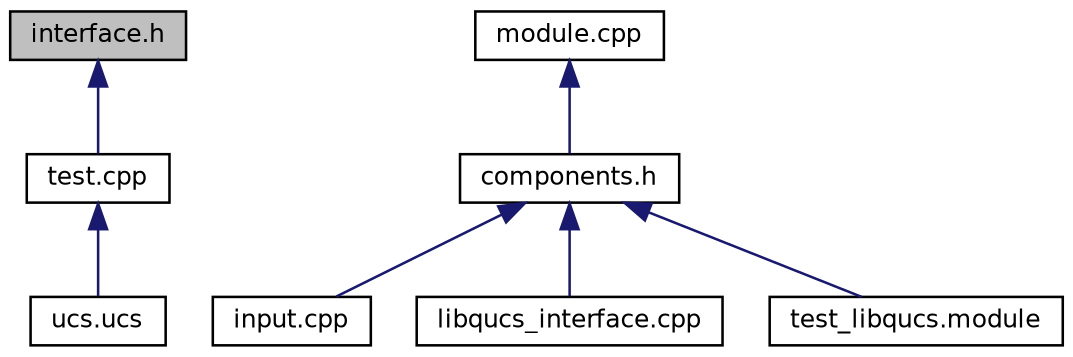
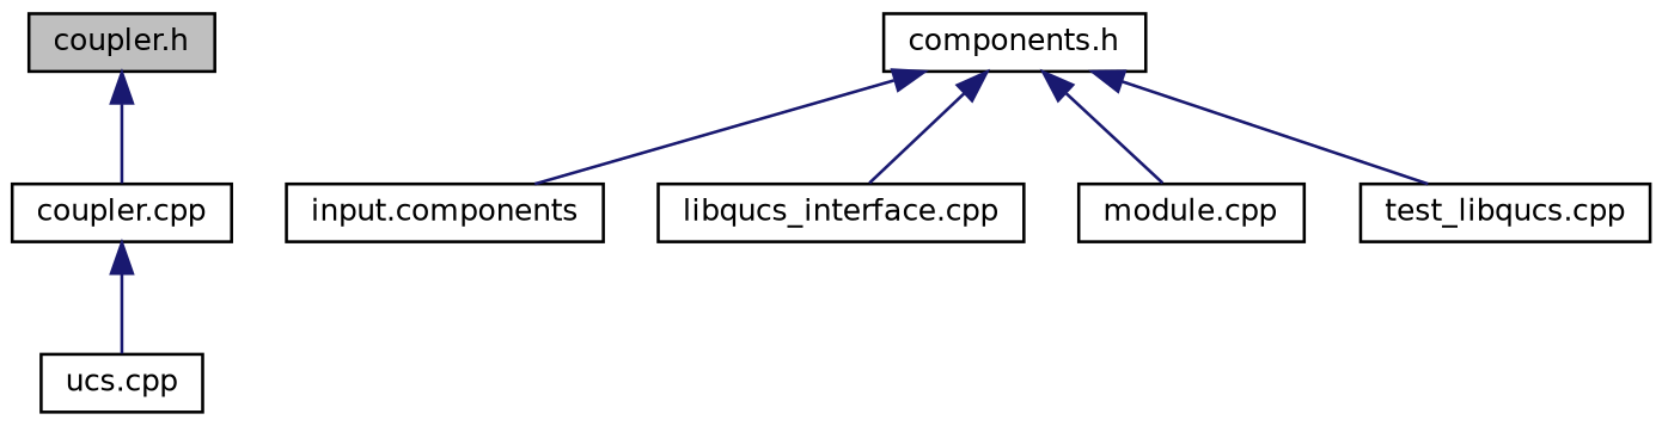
  digraph {
    node [color=black fillcolor=white fontname=Helvetica fontsize=10 shape=record style=filled]
    edge [color=midnightblue dir=back fontname=Helvetica fontsize=10 labelfontname=Helvetica labelfontsize=10 style=solid]
-   n1 [fillcolor=grey75 fontcolor=black height=0.2 label="interface.h" width=0.4]
-   n2 [height=0.2 label="test.cpp" width=0.4]
+   n1 [fillcolor=grey75 fontcolor=black height=0.2 label="coupler.h" width=0.4]
+   n2 [height=0.2 label="coupler.cpp" width=0.4]
    n3 [height=0.2 label="components.h" width=0.4]
-   n4 [height=0.2 label="input.cpp" width=0.4]
+   n4 [height=0.2 label="input.components" width=0.4]
    n5 [height=0.2 label="libqucs_interface.cpp" width=0.4]
    n6 [height=0.2 label="module.cpp" width=0.4]
-   n7 [height=0.2 label="test_libqucs.module" width=0.4]
-   n8 [height=0.2 label="ucs.ucs" width=0.4]
+   n7 [height=0.2 label="test_libqucs.cpp" width=0.4]
+   n8 [height=0.2 label="ucs.cpp" width=0.4]
    n1 -> n2
    n2 -> n8
    n3 -> n4
    n3 -> n5
-   n6 -> n3
+   n3 -> n6
    n3 -> n7
  }
